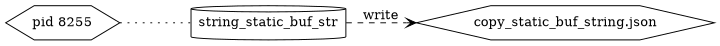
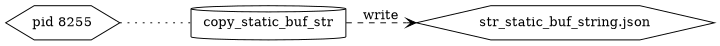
  strict digraph {
    rankdir=LR
    node [shape=hexagon]
-   n1 [label="copy_static_buf_string.json"]
+   n1 [label="str_static_buf_string.json"]
    n2 [label="pid 8255"]
-   n3 [label=string_static_buf_str shape=cylinder]
+   n3 [label=copy_static_buf_str shape=cylinder]
    n2 -> n3 [dir=none minlen=2 style=dotted]
    n3 -> n1 [arrowhead=vee label=write style=dashed]
  }
